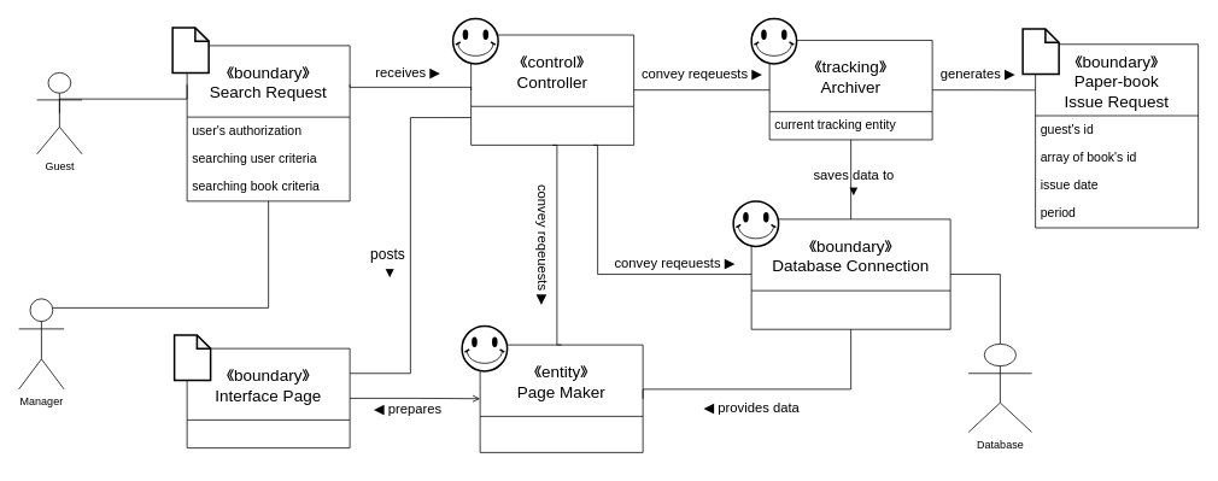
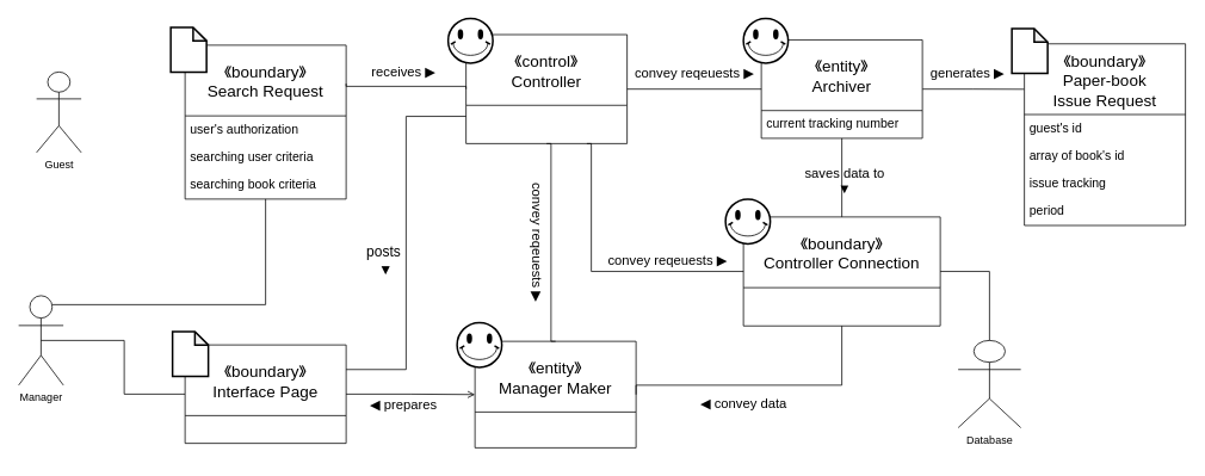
  <mxCell id="0" />
  <mxCell id="1" parent="0" />
  <mxCell id="2" value="Database&lt;br&gt;" style="shape=umlActor;verticalLabelPosition=bottom;verticalAlign=top;html=1;outlineConnect=0;" parent="1" vertex="1"><mxGeometry x="1070" y="380" width="70" height="97.5" as="geometry" /></mxCell>
+ <mxCell id="3" style="edgeStyle=orthogonalEdgeStyle;rounded=0;orthogonalLoop=1;jettySize=auto;html=1;exitX=0.5;exitY=0.5;exitDx=0;exitDy=0;exitPerimeter=0;entryX=0;entryY=0.5;entryDx=0;entryDy=0;fontSize=14;endArrow=none;endFill=0;" parent="1" source="5" target="32" edge="1"><mxGeometry relative="1" as="geometry" /></mxCell>
  <mxCell id="4" style="edgeStyle=elbowEdgeStyle;rounded=0;orthogonalLoop=1;jettySize=auto;html=1;exitX=0.75;exitY=0.1;exitDx=0;exitDy=0;exitPerimeter=0;fontSize=14;endArrow=none;endFill=0;elbow=vertical;" parent="1" source="5" target="29" edge="1"><mxGeometry relative="1" as="geometry"><Array as="points"><mxPoint x="180" y="340" /></Array><mxPoint x="292.04" y="253" as="targetPoint" /></mxGeometry></mxCell>
  <mxCell id="5" value="Manager" style="shape=umlActor;verticalLabelPosition=bottom;verticalAlign=top;html=1;outlineConnect=0;" parent="1" vertex="1"><mxGeometry x="20" y="330" width="50" height="100" as="geometry" /></mxCell>
  <mxCell id="6" style="edgeStyle=orthogonalEdgeStyle;rounded=0;orthogonalLoop=1;jettySize=auto;html=1;exitX=1;exitY=0.5;exitDx=0;exitDy=0;entryX=0;entryY=0.25;entryDx=0;entryDy=0;fontSize=14;endArrow=none;endFill=0;" parent="1" source="7" target="16" edge="1"><mxGeometry relative="1" as="geometry" /></mxCell>
- <mxCell id="7" value="《tracking》&#10;Archiver" style="swimlane;fontStyle=0;childLayout=stackLayout;horizontal=1;startSize=79;horizontalStack=0;resizeParent=1;resizeParentMax=0;resizeLast=0;collapsible=1;marginBottom=0;fontSize=18;labelBorderColor=none;" parent="1" vertex="1"><mxGeometry x="850" y="44.1" width="180" height="110" as="geometry" /></mxCell>
- <mxCell id="8" value="current tracking entity" style="text;strokeColor=none;fillColor=none;align=left;verticalAlign=top;spacingLeft=4;spacingRight=4;overflow=hidden;rotatable=0;points=[[0,0.5],[1,0.5]];portConstraint=eastwest;fontSize=14;" parent="7" vertex="1"><mxGeometry y="79" width="180" height="31" as="geometry" /></mxCell>
+ <mxCell id="7" value="《entity》&#10;Archiver" style="swimlane;fontStyle=0;childLayout=stackLayout;horizontal=1;startSize=79;horizontalStack=0;resizeParent=1;resizeParentMax=0;resizeLast=0;collapsible=1;marginBottom=0;fontSize=18;labelBorderColor=none;" parent="1" vertex="1"><mxGeometry x="850" y="44.1" width="180" height="110" as="geometry" /></mxCell>
+ <mxCell id="8" value="current tracking number" style="text;strokeColor=none;fillColor=none;align=left;verticalAlign=top;spacingLeft=4;spacingRight=4;overflow=hidden;rotatable=0;points=[[0,0.5],[1,0.5]];portConstraint=eastwest;fontSize=14;" parent="7" vertex="1"><mxGeometry y="79" width="180" height="31" as="geometry" /></mxCell>
  <mxCell id="9" value="" style="group" parent="1" vertex="1" connectable="0"><mxGeometry x="500" y="20" width="200" height="150" as="geometry" /></mxCell>
  <mxCell id="10" value="《control》&#10;Controller" style="swimlane;fontStyle=0;childLayout=stackLayout;horizontal=1;startSize=79;horizontalStack=0;resizeParent=1;resizeParentMax=0;resizeLast=0;collapsible=1;marginBottom=0;fontSize=18;labelBorderColor=none;" parent="9" vertex="1"><mxGeometry x="20" y="18.2" width="180" height="121.8" as="geometry" /></mxCell>
  <mxCell id="11" value="" style="verticalLabelPosition=bottom;verticalAlign=top;html=1;shape=mxgraph.basic.smiley;fontSize=14;strokeWidth=2;fillColor=#ffffff;" parent="9" vertex="1"><mxGeometry width="50" height="50" as="geometry" /></mxCell>
  <mxCell id="12" value="" style="group" parent="1" vertex="1" connectable="0"><mxGeometry x="510" y="360" width="200" height="150" as="geometry" /></mxCell>
- <mxCell id="13" value="《entity》&#10;Page Maker" style="swimlane;fontStyle=0;childLayout=stackLayout;horizontal=1;startSize=79;horizontalStack=0;resizeParent=1;resizeParentMax=0;resizeLast=0;collapsible=1;marginBottom=0;fontSize=18;labelBorderColor=none;" parent="12" vertex="1"><mxGeometry x="20" y="21" width="180" height="119" as="geometry" /></mxCell>
+ <mxCell id="13" value="《entity》&#10;Manager Maker" style="swimlane;fontStyle=0;childLayout=stackLayout;horizontal=1;startSize=79;horizontalStack=0;resizeParent=1;resizeParentMax=0;resizeLast=0;collapsible=1;marginBottom=0;fontSize=18;labelBorderColor=none;" parent="12" vertex="1"><mxGeometry x="20" y="21" width="180" height="119" as="geometry" /></mxCell>
  <mxCell id="14" value="" style="verticalLabelPosition=bottom;verticalAlign=top;html=1;shape=mxgraph.basic.smiley;fontSize=14;strokeWidth=2;fillColor=#ffffff;" parent="12" vertex="1"><mxGeometry width="50" height="50" as="geometry" /></mxCell>
  <mxCell id="15" value="" style="group" parent="1" vertex="1" connectable="0"><mxGeometry x="1130" y="31.5" width="194" height="189" as="geometry" /></mxCell>
  <mxCell id="16" value="《boundary》&#10;Paper-book&#10;Issue Request" style="swimlane;fontStyle=0;childLayout=stackLayout;horizontal=1;startSize=79;horizontalStack=0;resizeParent=1;resizeParentMax=0;resizeLast=0;collapsible=1;marginBottom=0;fontSize=18;" parent="15" vertex="1"><mxGeometry x="14" y="17" width="180" height="203" as="geometry" /></mxCell>
  <mxCell id="17" value="guest's id" style="text;strokeColor=none;fillColor=none;align=left;verticalAlign=top;spacingLeft=4;spacingRight=4;overflow=hidden;rotatable=0;points=[[0,0.5],[1,0.5]];portConstraint=eastwest;fontSize=14;" parent="16" vertex="1"><mxGeometry y="79" width="180" height="31" as="geometry" /></mxCell>
  <mxCell id="18" value="array of book's id" style="text;strokeColor=none;fillColor=none;align=left;verticalAlign=top;spacingLeft=4;spacingRight=4;overflow=hidden;rotatable=0;points=[[0,0.5],[1,0.5]];portConstraint=eastwest;fontSize=14;" parent="16" vertex="1"><mxGeometry y="110" width="180" height="31" as="geometry" /></mxCell>
- <mxCell id="19" value="issue date" style="text;strokeColor=none;fillColor=none;align=left;verticalAlign=top;spacingLeft=4;spacingRight=4;overflow=hidden;rotatable=0;points=[[0,0.5],[1,0.5]];portConstraint=eastwest;fontSize=14;" parent="16" vertex="1"><mxGeometry y="141" width="180" height="31" as="geometry" /></mxCell>
+ <mxCell id="19" value="issue tracking" style="text;strokeColor=none;fillColor=none;align=left;verticalAlign=top;spacingLeft=4;spacingRight=4;overflow=hidden;rotatable=0;points=[[0,0.5],[1,0.5]];portConstraint=eastwest;fontSize=14;" parent="16" vertex="1"><mxGeometry y="141" width="180" height="31" as="geometry" /></mxCell>
  <mxCell id="20" value="period" style="text;strokeColor=none;fillColor=none;align=left;verticalAlign=top;spacingLeft=4;spacingRight=4;overflow=hidden;rotatable=0;points=[[0,0.5],[1,0.5]];portConstraint=eastwest;fontSize=14;" parent="16" vertex="1"><mxGeometry y="172" width="180" height="31" as="geometry" /></mxCell>
  <mxCell id="21" value="" style="shape=note;whiteSpace=wrap;html=1;backgroundOutline=1;darkOpacity=0.05;fontSize=14;strokeWidth=2;fillColor=#ffffff;size=15;" parent="15" vertex="1"><mxGeometry width="40" height="50" as="geometry" /></mxCell>
  <mxCell id="22" value="" style="group" parent="1" vertex="1" connectable="0"><mxGeometry x="810" y="222" width="240" height="150" as="geometry" /></mxCell>
- <mxCell id="23" value="《boundary》&#10;Database Connection" style="swimlane;fontStyle=0;childLayout=stackLayout;horizontal=1;startSize=79;horizontalStack=0;resizeParent=1;resizeParentMax=0;resizeLast=0;collapsible=1;marginBottom=0;fontSize=18;labelBorderColor=none;" parent="22" vertex="1"><mxGeometry x="20" y="20" width="220" height="121.8" as="geometry" /></mxCell>
+ <mxCell id="23" value="《boundary》&#10;Controller Connection" style="swimlane;fontStyle=0;childLayout=stackLayout;horizontal=1;startSize=79;horizontalStack=0;resizeParent=1;resizeParentMax=0;resizeLast=0;collapsible=1;marginBottom=0;fontSize=18;labelBorderColor=none;" parent="22" vertex="1"><mxGeometry x="20" y="20" width="220" height="121.8" as="geometry" /></mxCell>
  <mxCell id="24" value="" style="verticalLabelPosition=bottom;verticalAlign=top;html=1;shape=mxgraph.basic.smiley;fontSize=14;strokeWidth=2;fillColor=#ffffff;" parent="22" vertex="1"><mxGeometry width="50" height="50" as="geometry" /></mxCell>
  <mxCell id="25" value="" style="group" parent="1" vertex="1" connectable="0"><mxGeometry x="190" y="30" width="196" height="192" as="geometry" /></mxCell>
  <mxCell id="26" value="《boundary》&#10;Search Request" style="swimlane;fontStyle=0;childLayout=stackLayout;horizontal=1;startSize=79;horizontalStack=0;resizeParent=1;resizeParentMax=0;resizeLast=0;collapsible=1;marginBottom=0;fontSize=18;" parent="25" vertex="1"><mxGeometry x="16" y="20" width="180" height="172" as="geometry" /></mxCell>
  <mxCell id="27" value="user's authorization&#10;" style="text;strokeColor=none;fillColor=none;align=left;verticalAlign=top;spacingLeft=4;spacingRight=4;overflow=hidden;rotatable=0;points=[[0,0.5],[1,0.5]];portConstraint=eastwest;fontSize=14;" parent="26" vertex="1"><mxGeometry y="79" width="180" height="31" as="geometry" /></mxCell>
  <mxCell id="28" value="searching user criteria" style="text;strokeColor=none;fillColor=none;align=left;verticalAlign=top;spacingLeft=4;spacingRight=4;overflow=hidden;rotatable=0;points=[[0,0.5],[1,0.5]];portConstraint=eastwest;fontSize=14;" parent="26" vertex="1"><mxGeometry y="110" width="180" height="31" as="geometry" /></mxCell>
  <mxCell id="29" value="searching book criteria" style="text;strokeColor=none;fillColor=none;align=left;verticalAlign=top;spacingLeft=4;spacingRight=4;overflow=hidden;rotatable=0;points=[[0,0.5],[1,0.5]];portConstraint=eastwest;fontSize=14;" parent="26" vertex="1"><mxGeometry y="141" width="180" height="31" as="geometry" /></mxCell>
  <mxCell id="30" value="" style="shape=note;whiteSpace=wrap;html=1;backgroundOutline=1;darkOpacity=0.05;fontSize=14;strokeWidth=2;fillColor=#ffffff;size=15;" parent="25" vertex="1"><mxGeometry width="40" height="50" as="geometry" /></mxCell>
  <mxCell id="31" value="" style="group" parent="1" vertex="1" connectable="0"><mxGeometry x="192" y="370" width="194" height="125" as="geometry" /></mxCell>
  <mxCell id="32" value="《boundary》&#10;Interface Page" style="swimlane;fontStyle=0;childLayout=stackLayout;horizontal=1;startSize=79;horizontalStack=0;resizeParent=1;resizeParentMax=0;resizeLast=0;collapsible=1;marginBottom=0;fontSize=18;" parent="31" vertex="1"><mxGeometry x="14" y="15" width="180" height="110" as="geometry" /></mxCell>
  <mxCell id="33" value="" style="shape=note;whiteSpace=wrap;html=1;backgroundOutline=1;darkOpacity=0.05;fontSize=14;strokeWidth=2;fillColor=#ffffff;size=15;" parent="31" vertex="1"><mxGeometry width="40" height="50" as="geometry" /></mxCell>
  <mxCell id="34" style="rounded=0;orthogonalLoop=1;jettySize=auto;html=1;exitX=0.5;exitY=1;exitDx=0;exitDy=0;fontSize=14;endArrow=none;endFill=0;entryX=0.5;entryY=0;entryDx=0;entryDy=0;edgeStyle=elbowEdgeStyle;" parent="1" source="10" target="13" edge="1"><mxGeometry relative="1" as="geometry"><mxPoint x="580" y="360" as="targetPoint" /></mxGeometry></mxCell>
  <mxCell id="35" style="edgeStyle=orthogonalEdgeStyle;rounded=0;orthogonalLoop=1;jettySize=auto;html=1;exitX=0.75;exitY=1;exitDx=0;exitDy=0;entryX=0;entryY=0.5;entryDx=0;entryDy=0;fontSize=14;endArrow=none;endFill=0;" parent="1" source="10" target="23" edge="1"><mxGeometry relative="1" as="geometry"><Array as="points"><mxPoint x="660" y="160" /><mxPoint x="660" y="303" /></Array></mxGeometry></mxCell>
  <mxCell id="36" style="edgeStyle=orthogonalEdgeStyle;rounded=0;orthogonalLoop=1;jettySize=auto;html=1;exitX=0.5;exitY=0;exitDx=0;exitDy=0;fontSize=14;endArrow=none;endFill=0;" parent="1" source="23" target="7" edge="1"><mxGeometry relative="1" as="geometry" /></mxCell>
  <mxCell id="37" style="edgeStyle=orthogonalEdgeStyle;rounded=0;orthogonalLoop=1;jettySize=auto;html=1;exitX=1;exitY=0.5;exitDx=0;exitDy=0;entryX=0;entryY=0.5;entryDx=0;entryDy=0;fontSize=14;endArrow=none;endFill=0;" parent="1" source="10" target="7" edge="1"><mxGeometry relative="1" as="geometry" /></mxCell>
  <mxCell id="38" style="edgeStyle=orthogonalEdgeStyle;rounded=0;orthogonalLoop=1;jettySize=auto;html=1;exitX=1;exitY=0.5;exitDx=0;exitDy=0;fontSize=14;endArrow=none;endFill=0;entryX=0.5;entryY=0;entryDx=0;entryDy=0;entryPerimeter=0;" parent="1" source="23" target="2" edge="1"><mxGeometry relative="1" as="geometry"><mxPoint x="1130" y="330" as="targetPoint" /></mxGeometry></mxCell>
  <mxCell id="39" style="edgeStyle=orthogonalEdgeStyle;rounded=0;orthogonalLoop=1;jettySize=auto;html=1;exitX=0;exitY=0.75;exitDx=0;exitDy=0;entryX=1;entryY=0.25;entryDx=0;entryDy=0;fontSize=14;endArrow=none;endFill=0;" parent="1" source="10" target="32" edge="1"><mxGeometry relative="1" as="geometry" /></mxCell>
  <mxCell id="40" style="edgeStyle=orthogonalEdgeStyle;rounded=0;orthogonalLoop=1;jettySize=auto;html=1;exitX=1;exitY=0.5;exitDx=0;exitDy=0;entryX=0;entryY=0.5;entryDx=0;entryDy=0;fontSize=14;endArrow=open;endFill=0;" parent="1" source="32" target="13" edge="1"><mxGeometry relative="1" as="geometry" /></mxCell>
  <mxCell id="41" value="◀ prepares&amp;nbsp;" style="edgeLabel;html=1;align=center;verticalAlign=middle;resizable=0;points=[];fontSize=15;" parent="40" vertex="1" connectable="0"><mxGeometry x="-0.212" y="4" relative="1" as="geometry"><mxPoint x="8" y="14" as="offset" /></mxGeometry></mxCell>
  <mxCell id="42" style="edgeStyle=elbowEdgeStyle;rounded=0;orthogonalLoop=1;jettySize=auto;html=1;exitX=1;exitY=0.25;exitDx=0;exitDy=0;entryX=0;entryY=0.5;entryDx=0;entryDy=0;fontSize=14;endArrow=none;endFill=0;elbow=vertical;" parent="1" source="26" target="10" edge="1"><mxGeometry relative="1" as="geometry"><Array as="points" /></mxGeometry></mxCell>
  <mxCell id="43" value="&lt;font style=&quot;font-size: 15px;&quot;&gt;receives ▶&lt;/font&gt;" style="edgeLabel;html=1;align=center;verticalAlign=middle;resizable=0;points=[];fontSize=15;" parent="42" vertex="1" connectable="0"><mxGeometry x="-0.339" relative="1" as="geometry"><mxPoint x="20" y="-18" as="offset" /></mxGeometry></mxCell>
  <mxCell id="44" style="edgeStyle=elbowEdgeStyle;rounded=0;orthogonalLoop=1;jettySize=auto;html=1;exitX=1;exitY=0.5;exitDx=0;exitDy=0;entryX=0.5;entryY=1;entryDx=0;entryDy=0;fontSize=14;endArrow=none;endFill=0;elbow=vertical;" parent="1" source="13" target="23" edge="1"><mxGeometry relative="1" as="geometry"><Array as="points"><mxPoint x="840" y="430" /></Array></mxGeometry></mxCell>
- <mxCell id="45" style="edgeStyle=elbowEdgeStyle;rounded=0;orthogonalLoop=1;jettySize=auto;elbow=vertical;html=1;exitX=0.5;exitY=0.5;exitDx=0;exitDy=0;exitPerimeter=0;entryX=0;entryY=0.25;entryDx=0;entryDy=0;fontSize=14;endArrow=none;endFill=0;" parent="1" source="46" target="26" edge="1"><mxGeometry relative="1" as="geometry" /></mxCell>
  <mxCell id="46" value="Guest&lt;br&gt;" style="shape=umlActor;verticalLabelPosition=bottom;verticalAlign=top;html=1;outlineConnect=0;" parent="1" vertex="1"><mxGeometry x="40" y="80" width="50" height="90" as="geometry" /></mxCell>
  <mxCell id="47" value="&lt;font style=&quot;font-size: 15px;&quot;&gt;convey reqeuests&amp;nbsp;&lt;/font&gt;&lt;span style=&quot;font-size: 15px; background-color: rgb(255, 255, 255);&quot;&gt;▶&lt;/span&gt;" style="text;html=1;align=center;verticalAlign=middle;resizable=0;points=[];autosize=1;strokeColor=none;fontSize=15;" parent="1" vertex="1"><mxGeometry x="670" y="280" width="150" height="20" as="geometry" /></mxCell>
  <mxCell id="48" value="posts&amp;nbsp;&lt;br style=&quot;font-size: 16px;&quot;&gt;▼" style="text;html=1;align=center;verticalAlign=middle;resizable=0;points=[];autosize=1;strokeColor=none;fontSize=16;rotation=0;" parent="1" vertex="1"><mxGeometry x="400" y="270" width="60" height="40" as="geometry" /></mxCell>
  <mxCell id="49" value="&lt;font style=&quot;font-size: 15px;&quot;&gt;convey reqeuests&amp;nbsp;&lt;/font&gt;&lt;span style=&quot;font-size: 15px; background-color: rgb(255, 255, 255);&quot;&gt;▶&lt;/span&gt;" style="text;html=1;align=center;verticalAlign=middle;resizable=0;points=[];autosize=1;strokeColor=none;fontSize=15;rotation=90;" parent="1" vertex="1"><mxGeometry x="525" y="260" width="150" height="20" as="geometry" /></mxCell>
  <mxCell id="50" value="&lt;font style=&quot;font-size: 15px;&quot;&gt;convey reqeuests&amp;nbsp;&lt;/font&gt;&lt;span style=&quot;font-size: 15px; background-color: rgb(255, 255, 255);&quot;&gt;▶&lt;/span&gt;" style="text;html=1;align=center;verticalAlign=middle;resizable=0;points=[];autosize=1;strokeColor=none;fontSize=15;" parent="1" vertex="1"><mxGeometry x="700" y="70" width="150" height="20" as="geometry" /></mxCell>
- <mxCell id="51" value="◀ provides data" style="text;html=1;align=center;verticalAlign=middle;resizable=0;points=[];autosize=1;strokeColor=none;fontSize=15;" parent="1" vertex="1"><mxGeometry x="770" y="440" width="120" height="20" as="geometry" /></mxCell>
+ <mxCell id="51" value="◀ convey data" style="text;html=1;align=center;verticalAlign=middle;resizable=0;points=[];autosize=1;strokeColor=none;fontSize=15;" parent="1" vertex="1"><mxGeometry x="770" y="440" width="120" height="20" as="geometry" /></mxCell>
  <mxCell id="52" value="saves data to&lt;br&gt;▼" style="text;html=1;align=center;verticalAlign=middle;resizable=0;points=[];autosize=1;strokeColor=none;fontSize=15;" parent="1" vertex="1"><mxGeometry x="893" y="180.5" width="100" height="40" as="geometry" /></mxCell>
  <mxCell id="53" value="generates ▶" style="text;html=1;align=center;verticalAlign=middle;resizable=0;points=[];autosize=1;strokeColor=none;fontSize=15;" parent="1" vertex="1"><mxGeometry x="1030" y="70" width="100" height="20" as="geometry" /></mxCell>
  <mxCell id="54" value="" style="verticalLabelPosition=bottom;verticalAlign=top;html=1;shape=mxgraph.basic.smiley;fontSize=14;strokeWidth=2;fillColor=#ffffff;" vertex="1" parent="1"><mxGeometry x="830" y="20" width="50" height="50" as="geometry" /></mxCell>
